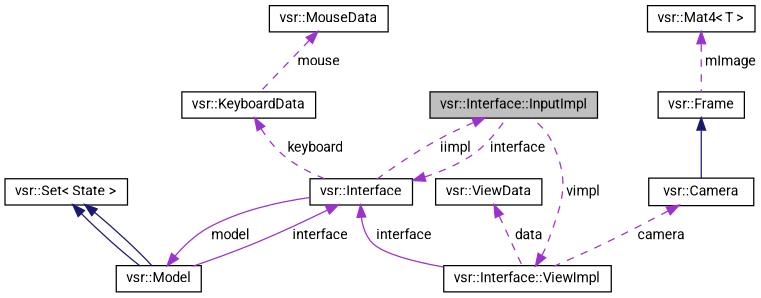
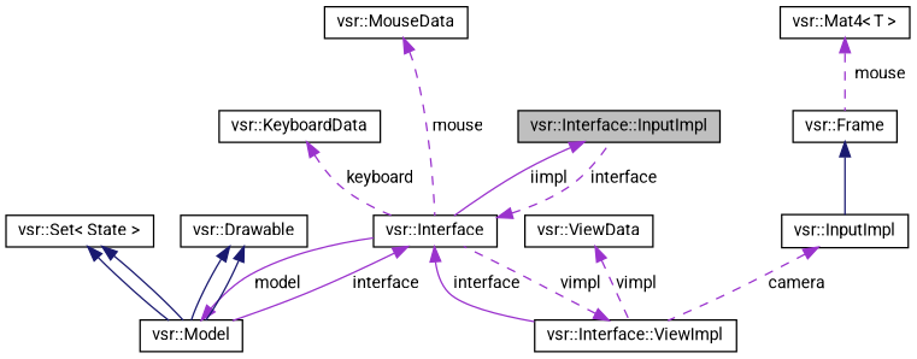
  digraph {
    fontname=Roboto
    node [color=black fillcolor=white fontname=Roboto fontsize=11 shape=record style=filled]
    edge [color=darkorchid3 dir=back fontname=Roboto fontsize=11 labelfontname=Helvetica labelfontsize=11 style=dashed]
    n1 [fillcolor=grey75 fontcolor=black height=0.2 label="vsr::Interface::InputImpl" width=0.4]
    n2 [height=0.2 label="vsr::Interface" width=0.4]
    n3 [height=0.2 label="vsr::Model" width=0.4]
    n4 [height=0.2 label="vsr::Interface::ViewImpl" width=0.4]
    n5 [height=0.2 label="vsr::MouseData" width=0.4]
    n6 [height=0.2 label="vsr::KeyboardData" width=0.4]
    n7 [height=0.2 label="vsr::Set\< State \>" width=0.4]
+   n8 [height=0.2 label="vsr::Drawable" width=0.4]
    n9 [height=0.2 label="vsr::Frame" width=0.4]
-   n10 [height=0.2 label="vsr::Camera" width=0.4]
+   n10 [height=0.2 label="vsr::InputImpl" width=0.4]
    n11 [height=0.2 label="vsr::Mat4\< T \>" width=0.4]
    n12 [height=0.2 label="vsr::ViewData" width=0.4]
-   n1 -> n2 [label=" iimpl"]
+   n1 -> n2 [label=" iimpl" style=solid]
    n2 -> n1 [label=" interface"]
    n2 -> n3 [label=" interface" style=solid]
    n2 -> n4 [label=" interface" style=solid]
    n3 -> n2 [label=" model" style=solid]
-   n4 -> n1 [label=" vimpl"]
-   n5 -> n6 [label=" mouse"]
+   n4 -> n2 [label=" vimpl"]
+   n5 -> n2 [label=" mouse"]
    n6 -> n2 [label=" keyboard"]
    n7 -> n3 [color=midnightblue style=solid]
    n7 -> n3 [color=midnightblue style=solid]
+   n8 -> n3 [color=midnightblue style=solid]
+   n8 -> n3 [color=midnightblue style=solid]
    n9 -> n10 [color=midnightblue style=solid]
    n10 -> n4 [label=" camera"]
-   n11 -> n9 [label=" mImage"]
-   n12 -> n4 [label=" data"]
+   n11 -> n9 [label=" mouse"]
+   n12 -> n4 [label=" vimpl"]
  }
